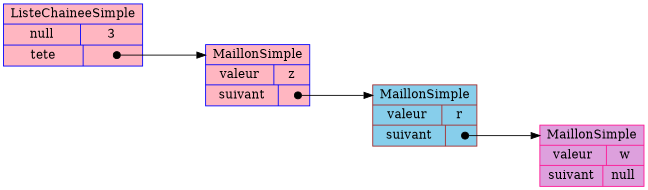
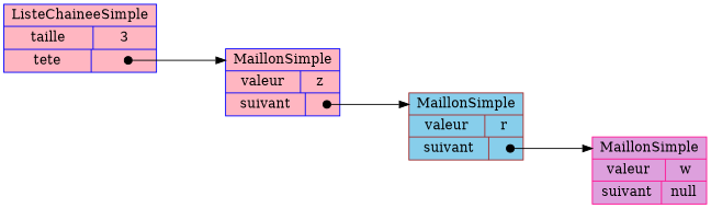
  digraph {
    compound=true
    nodesep=1.0
    rankdir=LR
    ranksep=1.0
    node [fillcolor=lightpink shape=record style=filled color=blue]
    edge [arrowtail=dot dir=both headport=_C tailclip=false tailport="suivant_suivant:c"]
-   n1 [label="<_C>ListeChaineeSimple|{null|3}|{tete|<tete_tete>}"]
+   n1 [label="<_C>ListeChaineeSimple|{taille|3}|{tete|<tete_tete>}"]
    n2 [label="<_C>MaillonSimple|{valeur|z}|{suivant|<suivant_suivant>}"]
    n3 [fillcolor=skyblue label="<_C>MaillonSimple|{valeur|r}|{suivant|<suivant_suivant>}" color=brown]
    n4 [fillcolor=plum label="<_C>MaillonSimple|{valeur|w}|{suivant|null}" color=deeppink]
    n1 -> n2 [tailport="tete_tete:c"]
    n2 -> n3
    n3 -> n4
  }
